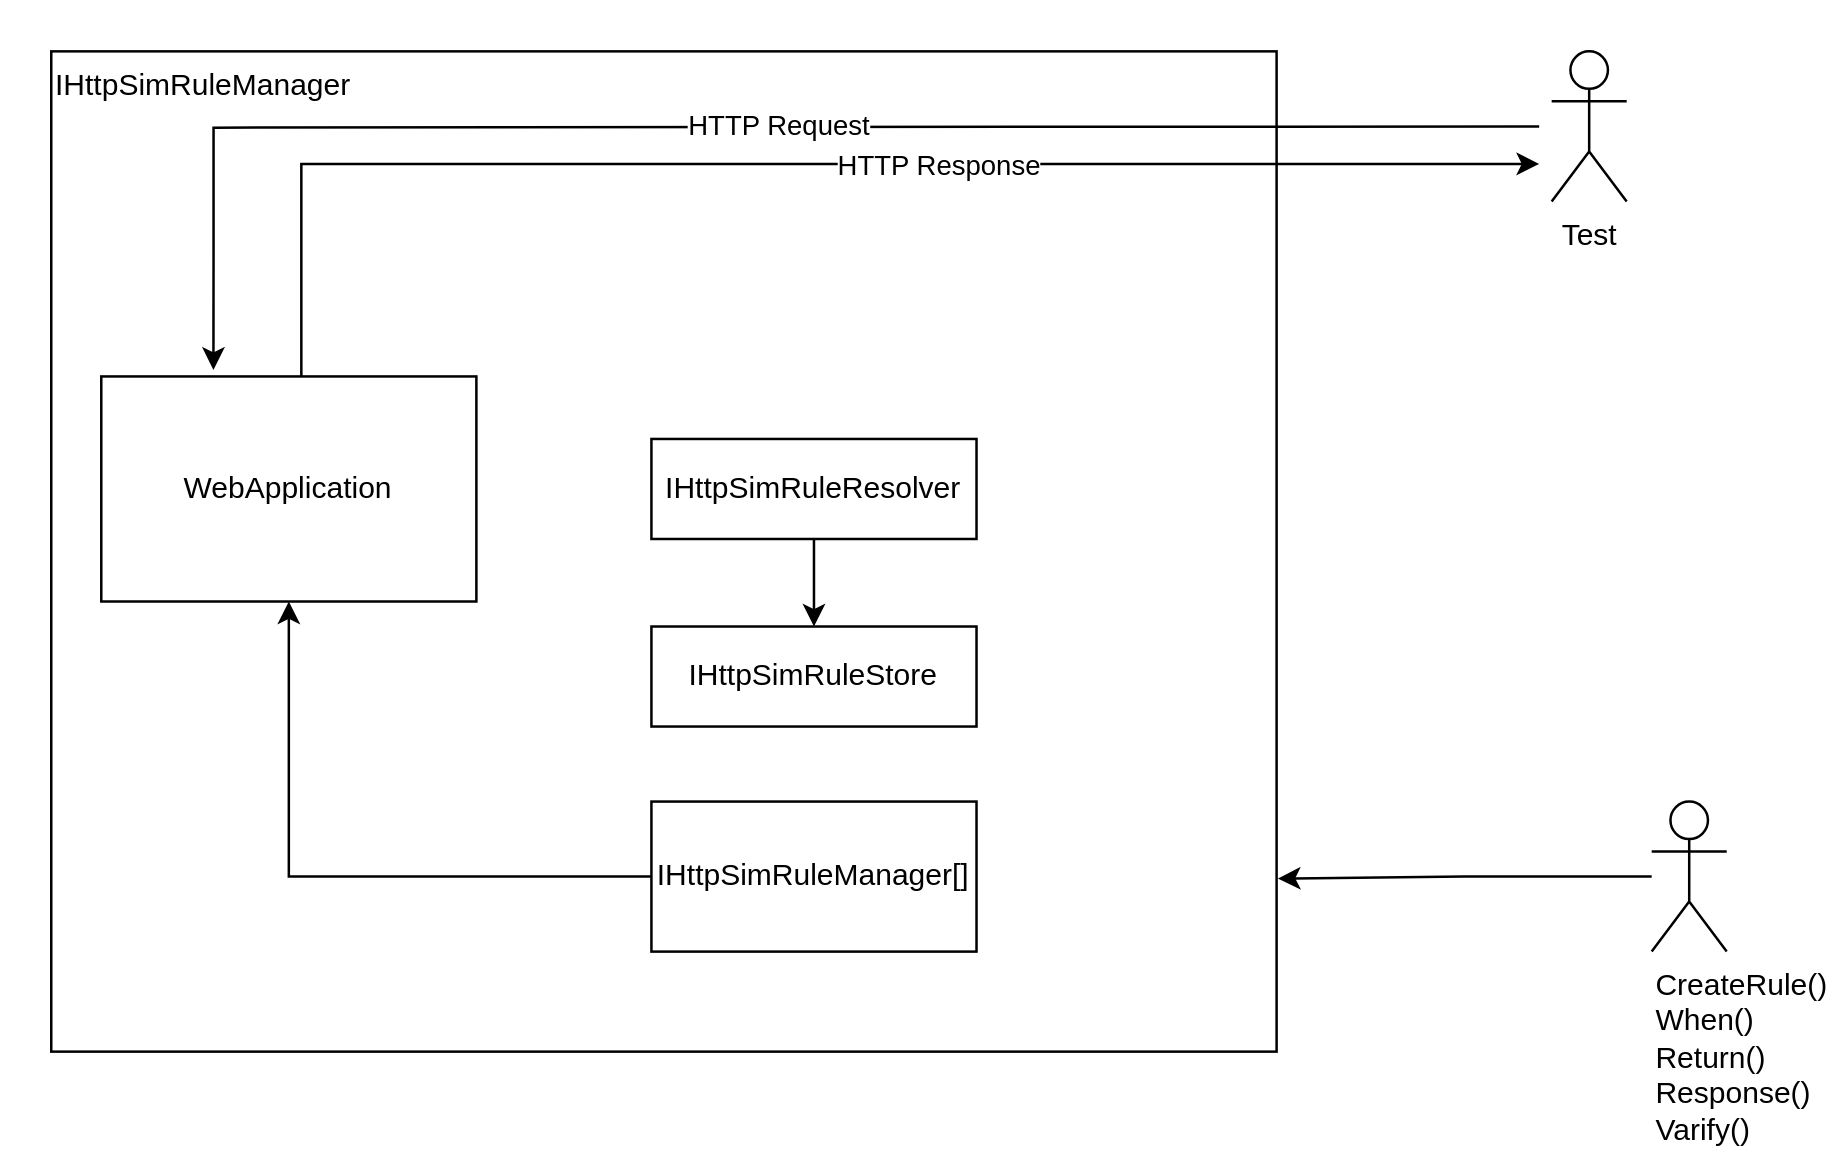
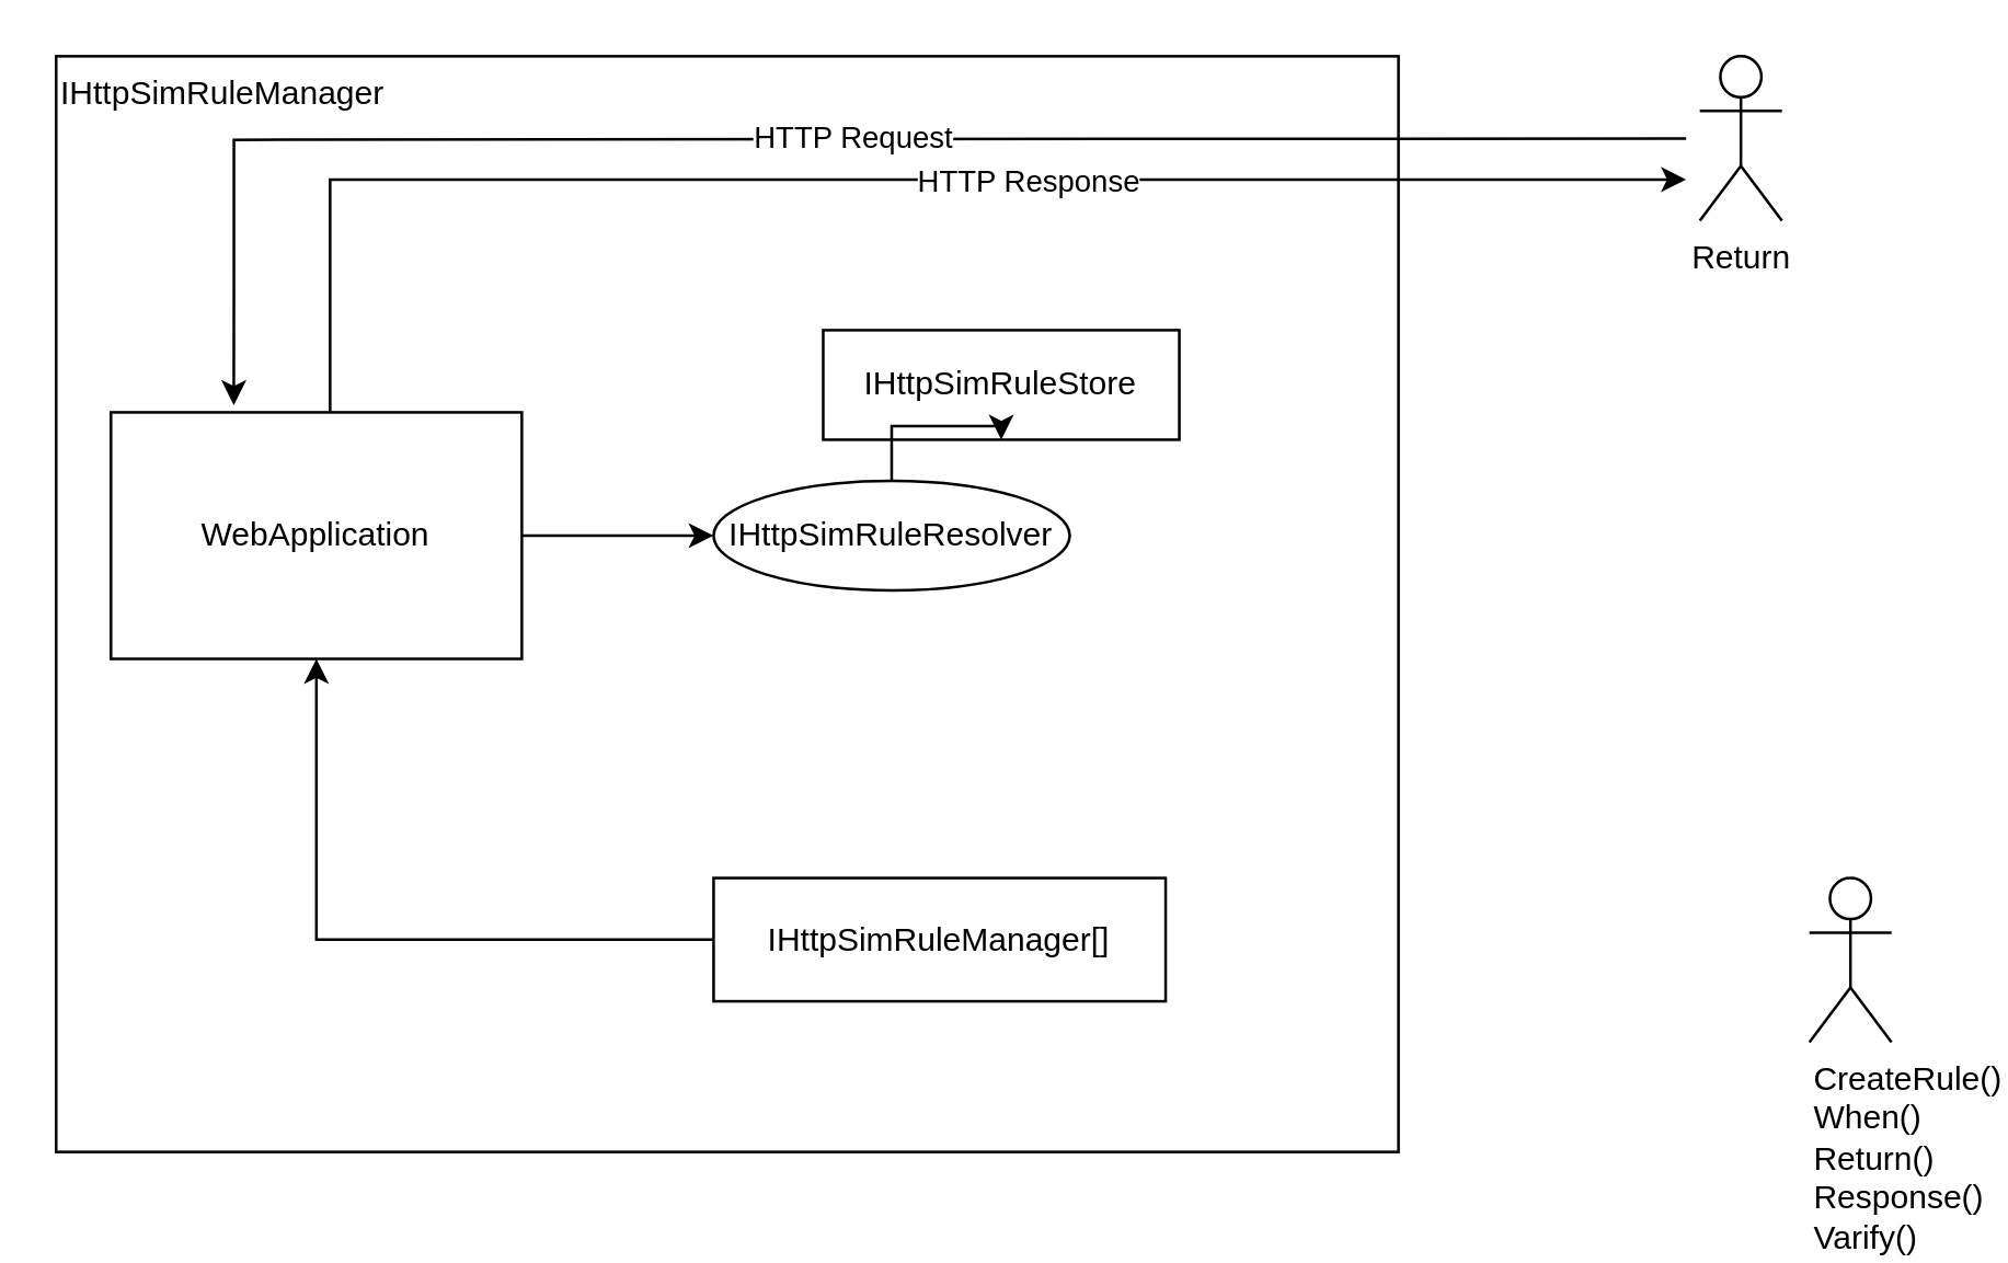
  <mxCell id="0" />
  <mxCell id="1" parent="0" />
  <mxCell id="2" value="&lt;span style=&quot;text-align: center;&quot;&gt;IHttpSimRuleManager&lt;/span&gt;" style="rounded=0;whiteSpace=wrap;html=1;verticalAlign=top;align=left;" vertex="1" parent="1"><mxGeometry x="20" y="20" width="490" height="400" as="geometry" /></mxCell>
+ <mxCell id="3" style="edgeStyle=orthogonalEdgeStyle;rounded=0;orthogonalLoop=1;jettySize=auto;html=1;entryX=0;entryY=0.5;entryDx=0;entryDy=0;" edge="1" parent="1" source="6" target="9"><mxGeometry relative="1" as="geometry" /></mxCell>
  <mxCell id="4" style="edgeStyle=orthogonalEdgeStyle;rounded=0;orthogonalLoop=1;jettySize=auto;html=1;entryX=0;entryY=0.75;entryDx=0;entryDy=0;" edge="1" parent="1" source="6"><mxGeometry relative="1" as="geometry"><mxPoint x="615" y="65" as="targetPoint" /><Array as="points"><mxPoint x="120" y="65" /></Array></mxGeometry></mxCell>
  <mxCell id="5" value="HTTP Response" style="edgeLabel;html=1;align=center;verticalAlign=middle;resizable=0;points=[];" vertex="1" connectable="0" parent="4"><mxGeometry x="0.168" relative="1" as="geometry"><mxPoint as="offset" /></mxGeometry></mxCell>
  <mxCell id="6" value="WebApplication" style="rounded=0;whiteSpace=wrap;html=1;" vertex="1" parent="1"><mxGeometry x="40" y="150" width="150" height="90" as="geometry" /></mxCell>
- <mxCell id="7" value="IHttpSimRuleStore" style="rounded=0;whiteSpace=wrap;html=1;" vertex="1" parent="1"><mxGeometry x="260" y="250" width="130" height="40" as="geometry" /></mxCell>
+ <mxCell id="7" value="IHttpSimRuleStore" style="rounded=0;whiteSpace=wrap;html=1;" vertex="1" parent="1"><mxGeometry x="300" y="120" width="130" height="40" as="geometry" /></mxCell>
  <mxCell id="8" value="" style="edgeStyle=orthogonalEdgeStyle;rounded=0;orthogonalLoop=1;jettySize=auto;html=1;" edge="1" parent="1" source="9" target="7"><mxGeometry relative="1" as="geometry" /></mxCell>
- <mxCell id="9" value="IHttpSimRuleResolver" style="rounded=0;whiteSpace=wrap;html=1;" vertex="1" parent="1"><mxGeometry x="260" y="175" width="130" height="40" as="geometry" /></mxCell>
+ <mxCell id="9" value="IHttpSimRuleResolver" style="ellipse;whiteSpace=wrap;html=1;" vertex="1" parent="1"><mxGeometry x="260" y="175" width="130" height="40" as="geometry" /></mxCell>
  <mxCell id="10" style="edgeStyle=orthogonalEdgeStyle;rounded=0;orthogonalLoop=1;jettySize=auto;html=1;" edge="1" parent="1" source="11" target="6"><mxGeometry relative="1" as="geometry" /></mxCell>
- <mxCell id="11" value="IHttpSimRuleManager[]" style="rounded=0;whiteSpace=wrap;html=1;" vertex="1" parent="1"><mxGeometry x="260" y="320" width="130" height="60" as="geometry" /></mxCell>
- <mxCell id="12" style="edgeStyle=orthogonalEdgeStyle;rounded=0;orthogonalLoop=1;jettySize=auto;html=1;entryX=1.001;entryY=0.827;entryDx=0;entryDy=0;entryPerimeter=0;" edge="1" parent="1" source="13" target="2"><mxGeometry relative="1" as="geometry" /></mxCell>
+ <mxCell id="11" value="IHttpSimRuleManager[]" style="rounded=0;whiteSpace=wrap;html=1;" vertex="1" parent="1"><mxGeometry x="260" y="320" width="165" height="45" as="geometry" /></mxCell>
  <mxCell id="13" value="CreateRule()&lt;br&gt;When()&lt;br&gt;Return()&lt;br&gt;Response()&lt;br&gt;Varify()" style="shape=umlActor;verticalLabelPosition=bottom;verticalAlign=top;html=1;outlineConnect=0;align=left;" vertex="1" parent="1"><mxGeometry x="660" y="320" width="30" height="60" as="geometry" /></mxCell>
  <mxCell id="14" style="edgeStyle=orthogonalEdgeStyle;rounded=0;orthogonalLoop=1;jettySize=auto;html=1;entryX=0.299;entryY=-0.029;entryDx=0;entryDy=0;entryPerimeter=0;" edge="1" parent="1" target="6"><mxGeometry relative="1" as="geometry"><mxPoint x="615" y="50" as="sourcePoint" /></mxGeometry></mxCell>
  <mxCell id="15" value="HTTP Request" style="edgeLabel;html=1;align=center;verticalAlign=middle;resizable=0;points=[];" vertex="1" connectable="0" parent="14"><mxGeometry x="-0.031" y="-1" relative="1" as="geometry"><mxPoint as="offset" /></mxGeometry></mxCell>
- <mxCell id="16" value="Test" style="shape=umlActor;verticalLabelPosition=bottom;verticalAlign=top;html=1;outlineConnect=0;" vertex="1" parent="1"><mxGeometry x="620" y="20" width="30" height="60" as="geometry" /></mxCell>
+ <mxCell id="16" value="Return" style="shape=umlActor;verticalLabelPosition=bottom;verticalAlign=top;html=1;outlineConnect=0;" vertex="1" parent="1"><mxGeometry x="620" y="20" width="30" height="60" as="geometry" /></mxCell>
